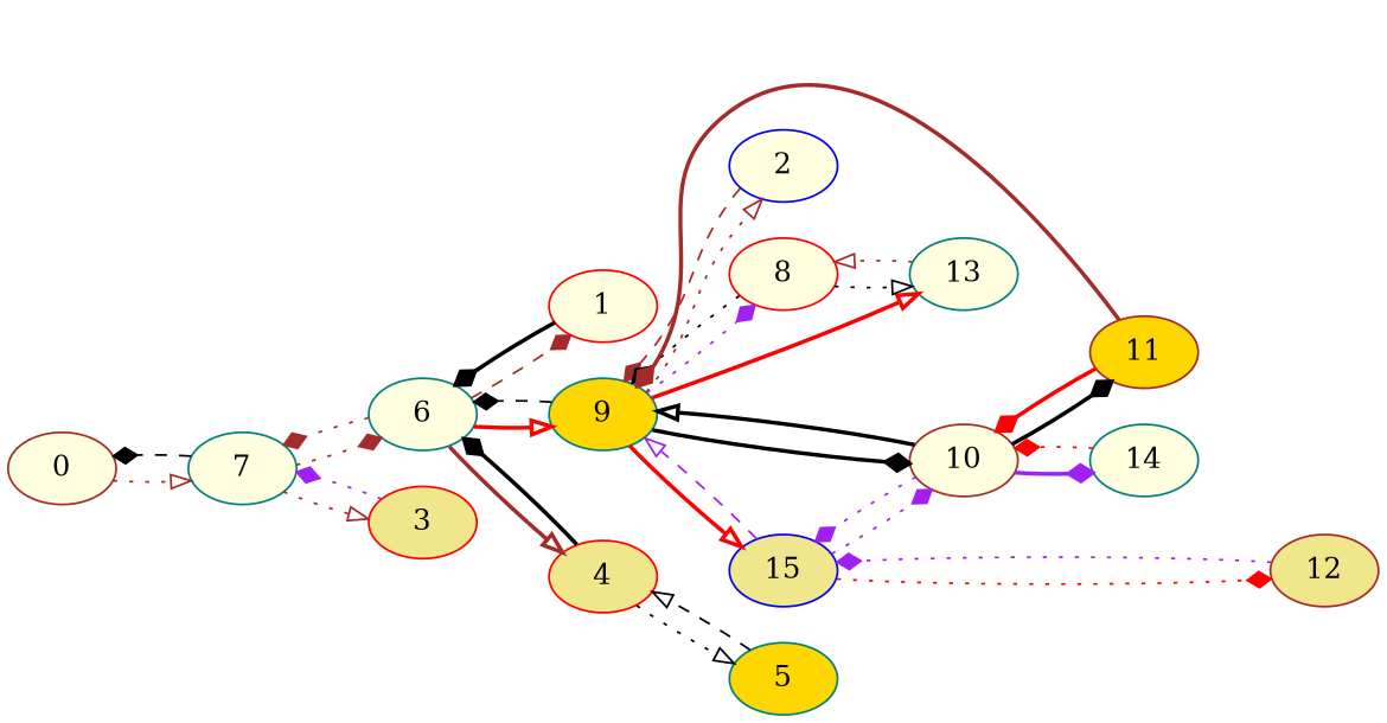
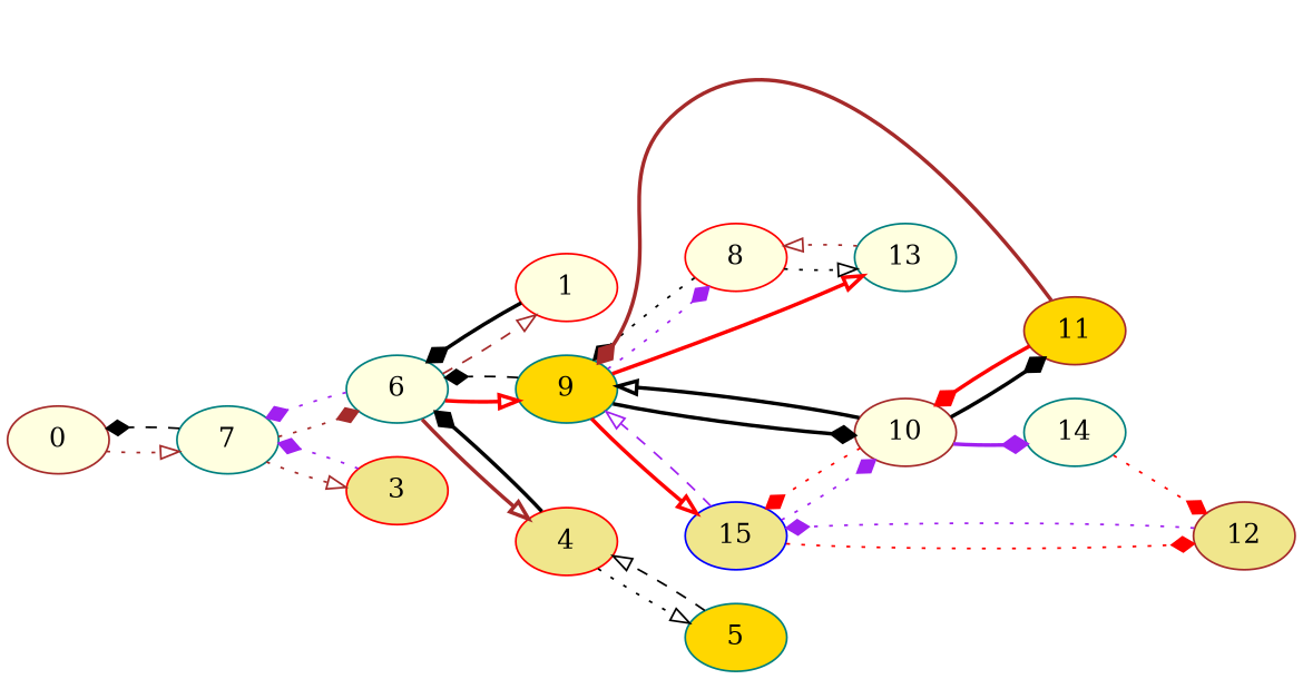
  digraph {
    rankdir=LR
    node [color=teal fillcolor=lightyellow style=filled]
    edge [arrowhead=diamond color=black style=dotted]
    0 [color=brown]
    7
    6
    3 [color=red fillcolor=khaki]
    1 [color=red]
    9 [fillcolor=gold]
    4 [color=red fillcolor=khaki]
-   2 [color=blue]
    8 [color=red]
    13
    10 [color=brown]
    15 [color=blue fillcolor=khaki]
    5 [fillcolor=gold]
    11 [color=brown fillcolor=gold]
    14
    12 [color=brown fillcolor=khaki]
    0 -> 7 [arrowhead=onormal color=brown]
    7 -> 0 [style=dashed]
    7 -> 6 [color=brown]
    7 -> 3 [arrowhead=onormal color=brown]
-   6 -> 7 [color=brown]
-   6 -> 1 [color=brown style=dashed]
+   6 -> 7 [color=purple]
+   6 -> 1 [arrowhead=onormal color=brown style=dashed]
    6 -> 9 [arrowhead=onormal color=red style=bold]
    6 -> 4 [arrowhead=onormal color=brown style=bold]
    3 -> 7 [color=purple]
    1 -> 6 [style=bold]
    9 -> 6 [style=dashed]
-   9 -> 2 [arrowhead=onormal color=brown]
    9 -> 8 [color=purple]
    9 -> 13 [arrowhead=onormal color=red style=bold]
    9 -> 10 [style=bold]
    9 -> 15 [arrowhead=onormal color=red style=bold]
    4 -> 6 [style=bold]
    4 -> 5 [arrowhead=onormal]
-   2 -> 9 [color=brown style=dashed]
    8 -> 9
    8 -> 13 [arrowhead=onormal]
    13 -> 8 [arrowhead=onormal color=brown]
    10 -> 9 [arrowhead=onormal style=bold]
-   10 -> 15 [color=purple]
+   10 -> 15 [color=red]
    10 -> 11 [style=bold]
    10 -> 14 [color=purple style=bold]
    15 -> 9 [arrowhead=onormal color=purple style=dashed]
    15 -> 10 [color=purple]
    15 -> 12 [color=red]
    5 -> 4 [arrowhead=onormal style=dashed]
    11 -> 9 [color=brown style=bold]
    11 -> 10 [color=red style=bold]
-   14 -> 10 [color=red]
+   14 -> 12 [color=red]
    12 -> 15 [color=purple]
  }
